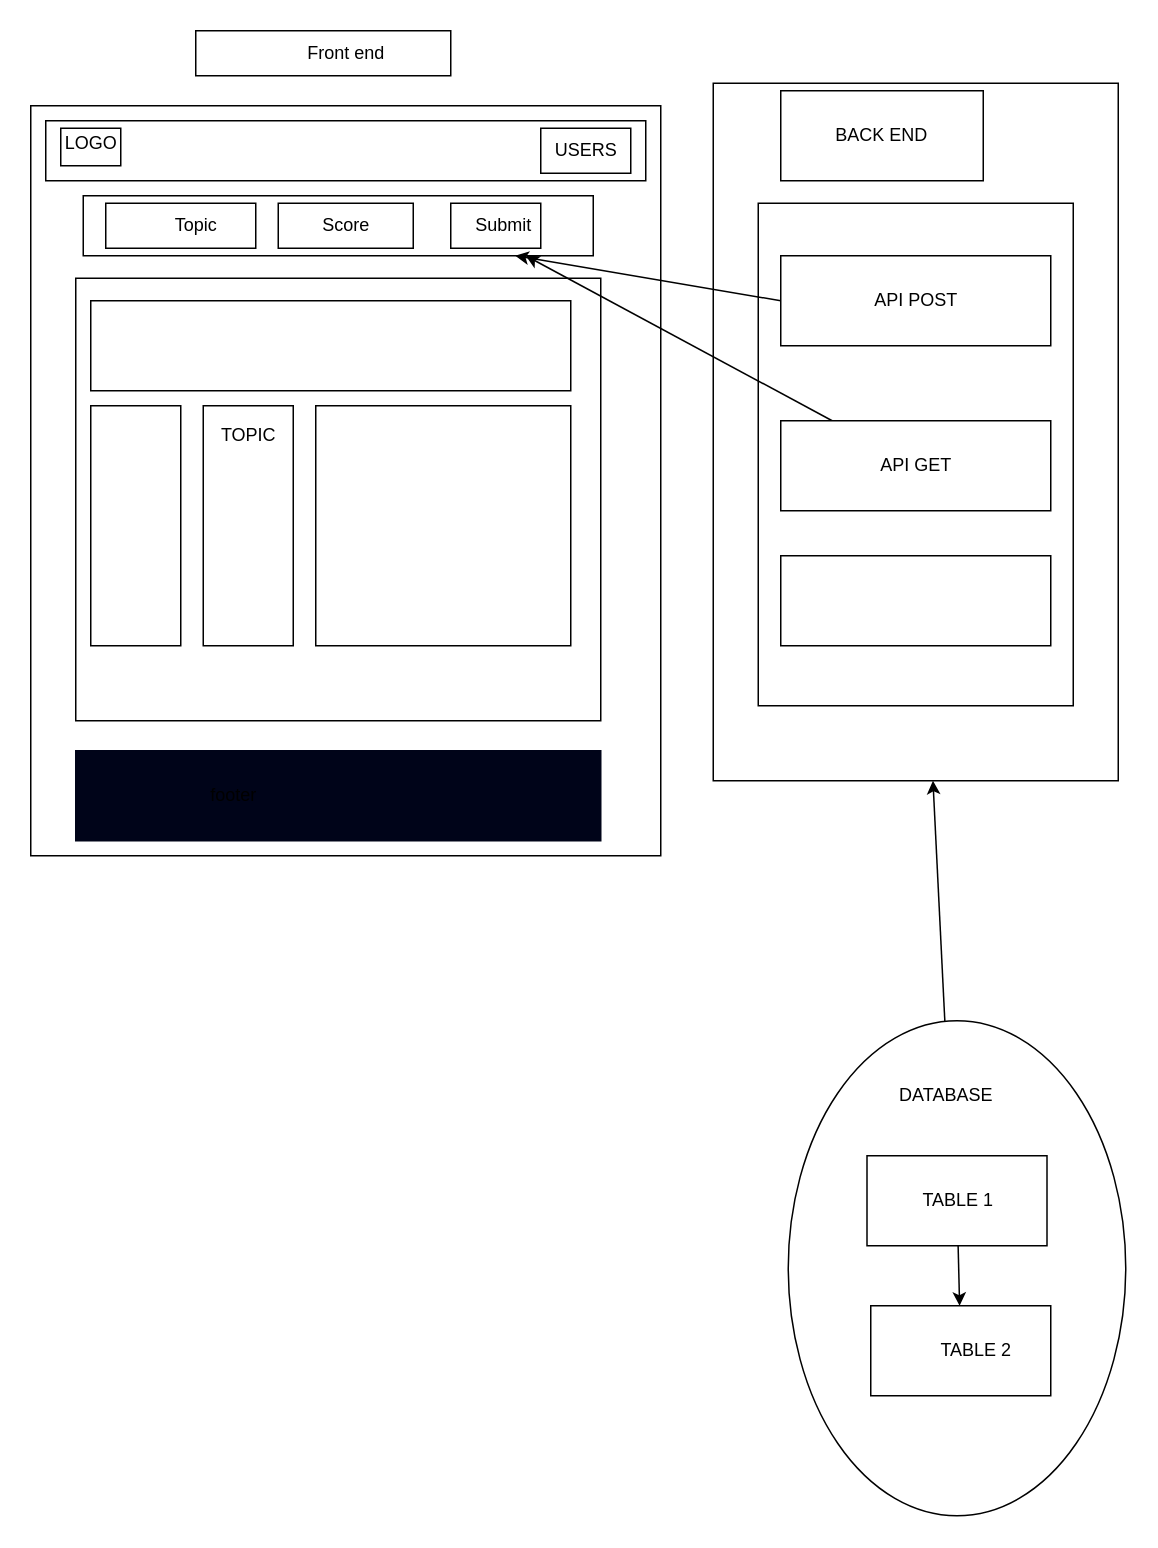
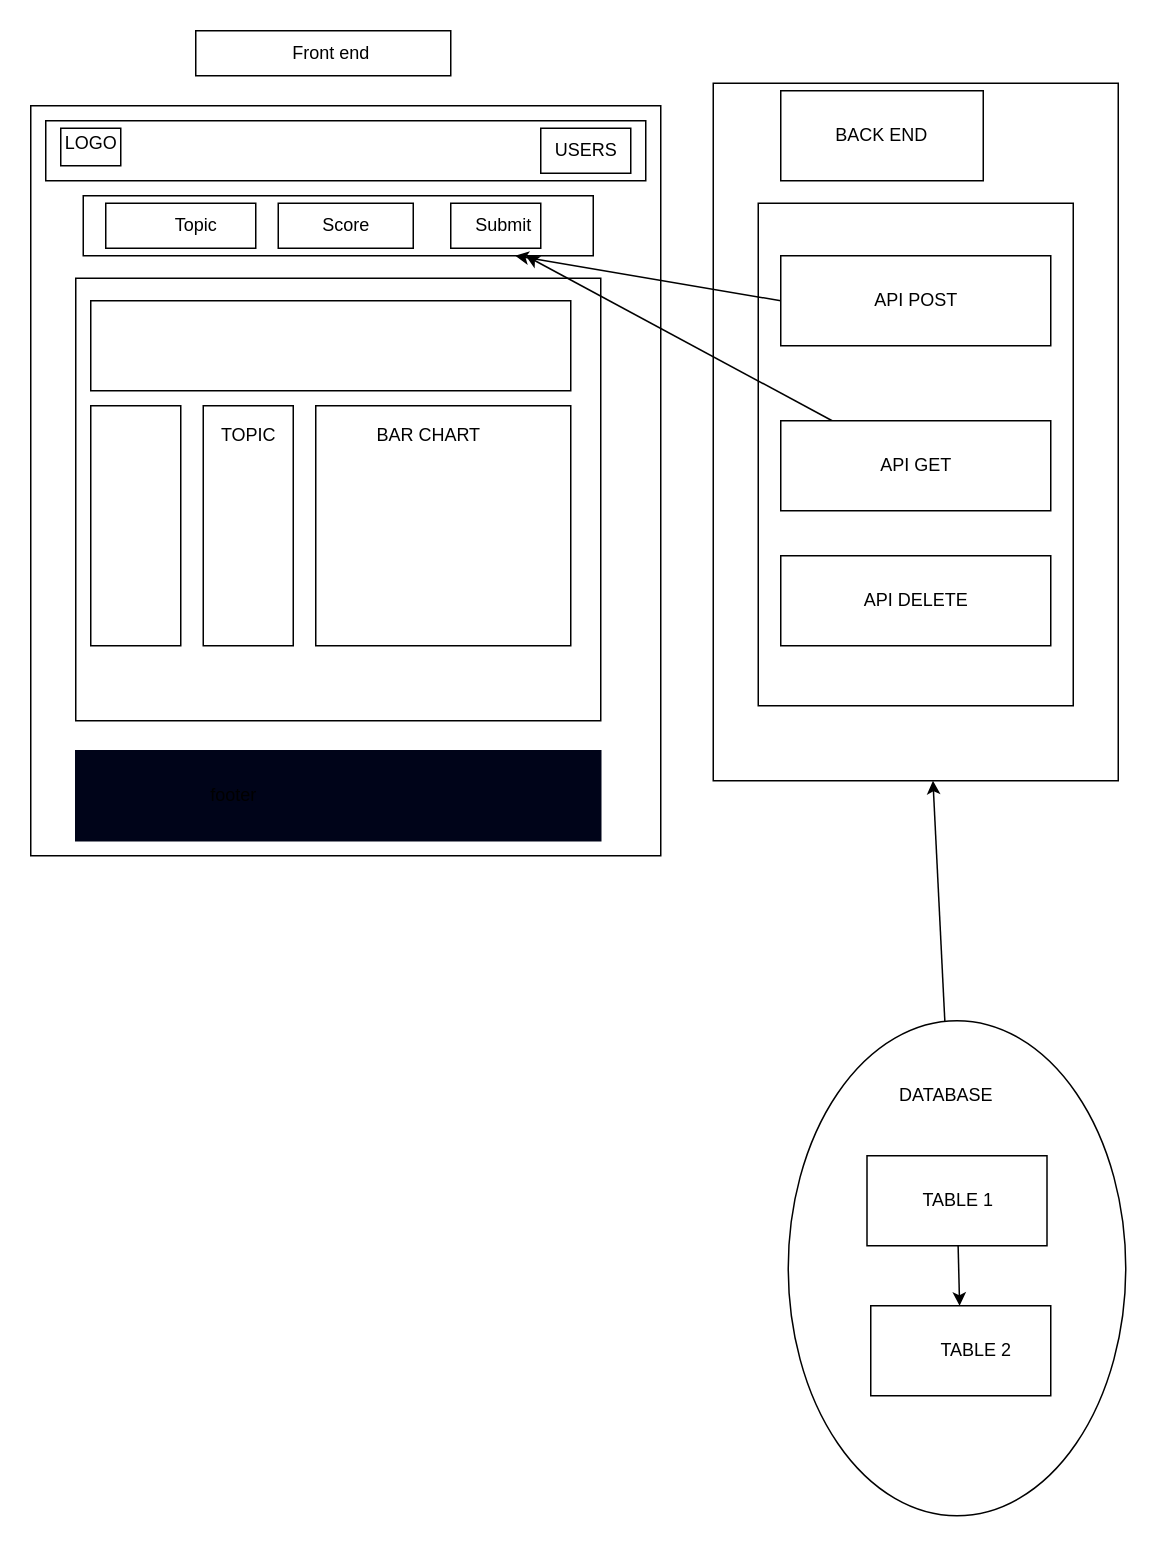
  <mxCell id="0" />
  <mxCell id="1" parent="0" />
  <mxCell id="2" value="" style="whiteSpace=wrap;html=1;" vertex="1" parent="1"><mxGeometry x="20" y="70" width="420" height="500" as="geometry" /></mxCell>
  <mxCell id="3" value="" style="whiteSpace=wrap;html=1;" vertex="1" parent="1"><mxGeometry x="130" y="20" width="170" height="30" as="geometry" /></mxCell>
  <mxCell id="4" value="" style="whiteSpace=wrap;html=1;" vertex="1" parent="1"><mxGeometry x="50" y="185" width="350" height="295" as="geometry" /></mxCell>
  <mxCell id="5" value="" style="whiteSpace=wrap;html=1;" vertex="1" parent="1"><mxGeometry x="55" y="130" width="340" height="40" as="geometry" /></mxCell>
  <mxCell id="6" value="" style="whiteSpace=wrap;html=1;" vertex="1" parent="1"><mxGeometry x="300" y="135" width="60" height="30" as="geometry" /></mxCell>
  <mxCell id="7" value="" style="whiteSpace=wrap;html=1;" vertex="1" parent="1"><mxGeometry x="185" y="135" width="90" height="30" as="geometry" /></mxCell>
  <mxCell id="8" value="" style="whiteSpace=wrap;html=1;" vertex="1" parent="1"><mxGeometry x="70" y="135" width="100" height="30" as="geometry" /></mxCell>
  <mxCell id="9" value="Submit" style="text;html=1;resizable=0;autosize=1;align=center;verticalAlign=middle;points=[];fillColor=none;strokeColor=none;rounded=0;" vertex="1" parent="1"><mxGeometry x="310" y="140" width="50" height="20" as="geometry" /></mxCell>
  <mxCell id="10" value="Score" style="text;html=1;resizable=0;autosize=1;align=center;verticalAlign=middle;points=[];fillColor=none;strokeColor=none;rounded=0;" vertex="1" parent="1"><mxGeometry x="205" y="140" width="50" height="20" as="geometry" /></mxCell>
  <mxCell id="11" value="Topic" style="text;html=1;resizable=0;autosize=1;align=center;verticalAlign=middle;points=[];fillColor=none;strokeColor=none;rounded=0;" vertex="1" parent="1"><mxGeometry x="110" y="140" width="40" height="20" as="geometry" /></mxCell>
- <mxCell id="12" value="Front end" style="text;html=1;resizable=0;autosize=1;align=center;verticalAlign=middle;points=[];fillColor=none;strokeColor=none;rounded=0;" vertex="1" parent="1"><mxGeometry x="195" y="25" width="70" height="20" as="geometry" /></mxCell>
+ <mxCell id="12" value="Front end" style="text;html=1;resizable=0;autosize=1;align=center;verticalAlign=middle;points=[];fillColor=none;strokeColor=none;rounded=0;" vertex="1" parent="1"><mxGeometry x="185" y="25" width="70" height="20" as="geometry" /></mxCell>
  <mxCell id="13" value="" style="whiteSpace=wrap;html=1;" vertex="1" parent="1"><mxGeometry x="60" y="270" width="60" height="160" as="geometry" /></mxCell>
  <mxCell id="14" value="" style="whiteSpace=wrap;html=1;" vertex="1" parent="1"><mxGeometry x="135" y="270" width="60" height="160" as="geometry" /></mxCell>
  <mxCell id="15" value="" style="whiteSpace=wrap;html=1;" vertex="1" parent="1"><mxGeometry x="210" y="270" width="170" height="160" as="geometry" /></mxCell>
  <mxCell id="16" value="" style="whiteSpace=wrap;html=1;" vertex="1" parent="1"><mxGeometry x="60" y="200" width="320" height="60" as="geometry" /></mxCell>
  <mxCell id="17" value="" style="whiteSpace=wrap;html=1;fillColor=#000419;fontColor=#ffffff;strokeColor=#000419;" vertex="1" parent="1"><mxGeometry x="50" y="500" width="350" height="60" as="geometry" /></mxCell>
  <mxCell id="18" value="footer" style="text;html=1;resizable=0;autosize=1;align=center;verticalAlign=middle;points=[];fillColor=none;strokeColor=none;rounded=0;" vertex="1" parent="1"><mxGeometry x="130" y="520" width="50" height="20" as="geometry" /></mxCell>
  <mxCell id="19" value="" style="whiteSpace=wrap;html=1;" vertex="1" parent="1"><mxGeometry x="475" y="55" width="270" height="465" as="geometry" /></mxCell>
  <mxCell id="20" value="" style="whiteSpace=wrap;html=1;" vertex="1" parent="1"><mxGeometry x="505" y="135" width="210" height="335" as="geometry" /></mxCell>
  <mxCell id="21" value="BACK END" style="whiteSpace=wrap;html=1;" vertex="1" parent="1"><mxGeometry x="520" y="60" width="135" height="60" as="geometry" /></mxCell>
  <mxCell id="22" style="edgeStyle=none;html=1;exitX=0;exitY=0.5;exitDx=0;exitDy=0;" edge="1" parent="1" source="23" target="5"><mxGeometry relative="1" as="geometry" /></mxCell>
  <mxCell id="23" value="" style="whiteSpace=wrap;html=1;" vertex="1" parent="1"><mxGeometry x="520" y="170" width="180" height="60" as="geometry" /></mxCell>
  <mxCell id="24" style="edgeStyle=none;html=1;" edge="1" parent="1" source="25"><mxGeometry relative="1" as="geometry"><mxPoint x="350" y="170" as="targetPoint" /></mxGeometry></mxCell>
  <mxCell id="25" value="" style="whiteSpace=wrap;html=1;" vertex="1" parent="1"><mxGeometry x="520" y="280" width="180" height="60" as="geometry" /></mxCell>
  <mxCell id="26" value="" style="whiteSpace=wrap;html=1;" vertex="1" parent="1"><mxGeometry x="520" y="370" width="180" height="60" as="geometry" /></mxCell>
  <mxCell id="27" value="API POST" style="text;html=1;resizable=0;autosize=1;align=center;verticalAlign=middle;points=[];fillColor=none;strokeColor=none;rounded=0;" vertex="1" parent="1"><mxGeometry x="575" y="190" width="70" height="20" as="geometry" /></mxCell>
  <mxCell id="28" value="API GET" style="text;html=1;resizable=0;autosize=1;align=center;verticalAlign=middle;points=[];fillColor=none;strokeColor=none;rounded=0;" vertex="1" parent="1"><mxGeometry x="580" y="300" width="60" height="20" as="geometry" /></mxCell>
+ <mxCell id="29" value="API DELETE" style="text;html=1;resizable=0;autosize=1;align=center;verticalAlign=middle;points=[];fillColor=none;strokeColor=none;rounded=0;" vertex="1" parent="1"><mxGeometry x="570" y="390" width="80" height="20" as="geometry" /></mxCell>
  <mxCell id="30" value="" style="edgeStyle=none;html=1;" edge="1" parent="1" source="31" target="19"><mxGeometry relative="1" as="geometry" /></mxCell>
  <mxCell id="31" value="" style="ellipse;whiteSpace=wrap;html=1;" vertex="1" parent="1"><mxGeometry x="525" y="680" width="225" height="330" as="geometry" /></mxCell>
  <mxCell id="32" value="DATABASE" style="text;html=1;resizable=0;autosize=1;align=center;verticalAlign=middle;points=[];fillColor=none;strokeColor=none;rounded=0;" vertex="1" parent="1"><mxGeometry x="590" y="720" width="80" height="20" as="geometry" /></mxCell>
  <mxCell id="33" value="" style="whiteSpace=wrap;html=1;" vertex="1" parent="1"><mxGeometry x="580" y="870" width="120" height="60" as="geometry" /></mxCell>
  <mxCell id="34" value="TABLE 1" style="text;html=1;resizable=0;autosize=1;align=center;verticalAlign=middle;points=[];fillColor=none;strokeColor=none;rounded=0;" vertex="1" parent="1"><mxGeometry x="590" y="800" width="60" height="20" as="geometry" /></mxCell>
  <mxCell id="35" value="" style="edgeStyle=none;html=1;" edge="1" parent="1" source="36" target="33"><mxGeometry relative="1" as="geometry" /></mxCell>
  <mxCell id="36" value="" style="whiteSpace=wrap;html=1;" vertex="1" parent="1"><mxGeometry x="577.5" y="770" width="120" height="60" as="geometry" /></mxCell>
  <mxCell id="37" value="TABLE 1" style="text;html=1;resizable=0;autosize=1;align=center;verticalAlign=middle;points=[];fillColor=none;strokeColor=none;rounded=0;" vertex="1" parent="1"><mxGeometry x="607.5" y="790" width="60" height="20" as="geometry" /></mxCell>
  <mxCell id="38" value="TABLE 2" style="text;html=1;resizable=0;autosize=1;align=center;verticalAlign=middle;points=[];fillColor=none;strokeColor=none;rounded=0;" vertex="1" parent="1"><mxGeometry x="620" y="890" width="60" height="20" as="geometry" /></mxCell>
  <mxCell id="39" value="TOPIC" style="text;html=1;resizable=0;autosize=1;align=center;verticalAlign=middle;points=[];fillColor=none;strokeColor=none;rounded=0;" vertex="1" parent="1"><mxGeometry x="140" y="280" width="50" height="20" as="geometry" /></mxCell>
+ <mxCell id="40" value="BAR CHART" style="text;html=1;resizable=0;autosize=1;align=center;verticalAlign=middle;points=[];fillColor=none;strokeColor=none;rounded=0;" vertex="1" parent="1"><mxGeometry x="245" y="280" width="80" height="20" as="geometry" /></mxCell>
  <mxCell id="41" value="" style="whiteSpace=wrap;html=1;" vertex="1" parent="1"><mxGeometry x="30" y="80" width="400" height="40" as="geometry" /></mxCell>
  <mxCell id="42" value="" style="whiteSpace=wrap;html=1;" vertex="1" parent="1"><mxGeometry x="360" y="85" width="60" height="30" as="geometry" /></mxCell>
  <mxCell id="43" value="USERS" style="text;html=1;resizable=0;autosize=1;align=center;verticalAlign=middle;points=[];fillColor=none;strokeColor=none;rounded=0;" vertex="1" parent="1"><mxGeometry x="360" y="90" width="60" height="20" as="geometry" /></mxCell>
  <mxCell id="44" value="" style="whiteSpace=wrap;html=1;" vertex="1" parent="1"><mxGeometry x="40" y="85" width="40" height="25" as="geometry" /></mxCell>
  <mxCell id="45" value="LOGO" style="text;html=1;resizable=0;autosize=1;align=center;verticalAlign=middle;points=[];fillColor=none;strokeColor=none;rounded=0;" vertex="1" parent="1"><mxGeometry x="35" y="85" width="50" height="20" as="geometry" /></mxCell>
